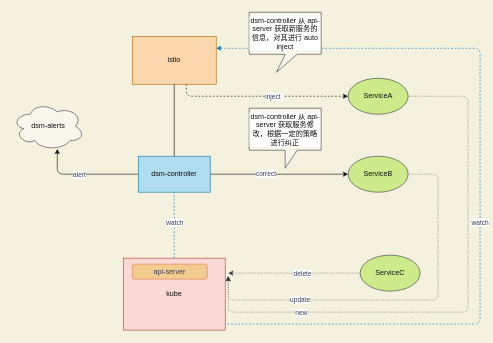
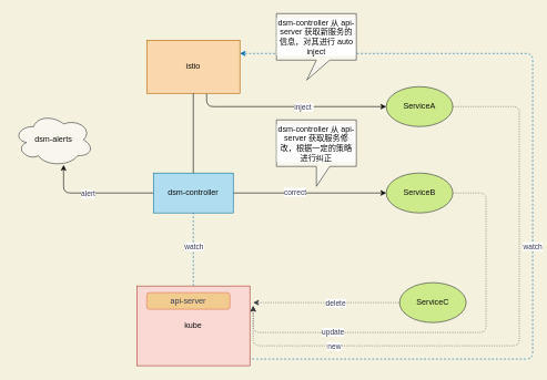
  <mxCell id="0" />
  <mxCell id="1" parent="0" />
- <mxCell id="2" style="edgeStyle=orthogonalEdgeStyle;curved=0;rounded=1;sketch=0;orthogonalLoop=1;jettySize=auto;html=1;fillColor=#F2CC8F;fontColor=#393C56;entryX=0;entryY=0.5;entryDx=0;entryDy=0;strokeColor=#0D0D0D;dashed=1;" edge="1" parent="1" source="4" target="20"><mxGeometry relative="1" as="geometry"><Array as="points"><mxPoint x="310" y="160" /></Array></mxGeometry></mxCell>
+ <mxCell id="2" style="edgeStyle=orthogonalEdgeStyle;curved=0;rounded=1;sketch=0;orthogonalLoop=1;jettySize=auto;html=1;fillColor=#F2CC8F;fontColor=#393C56;entryX=0;entryY=0.5;entryDx=0;entryDy=0;strokeColor=#0D0D0D;" edge="1" parent="1" source="4" target="20"><mxGeometry relative="1" as="geometry"><Array as="points"><mxPoint x="310" y="160" /></Array></mxGeometry></mxCell>
  <mxCell id="3" value="&lt;font face=&quot;helvetica&quot;&gt;&lt;span style=&quot;background-color: rgb(255 , 255 , 255)&quot;&gt;inject&amp;nbsp;&lt;/span&gt;&lt;/font&gt;" style="edgeLabel;html=1;align=center;verticalAlign=middle;resizable=0;points=[];fontColor=#393C56;" vertex="1" connectable="0" parent="2"><mxGeometry x="0.136" relative="1" as="geometry"><mxPoint as="offset" /></mxGeometry></mxCell>
  <mxCell id="4" value="&lt;font color=&quot;#0d0d0d&quot;&gt;istio&lt;/font&gt;" style="rounded=0;whiteSpace=wrap;html=1;sketch=0;strokeColor=#b46504;fillColor=#fad7ac;" vertex="1" parent="1"><mxGeometry x="220" y="60" width="140" height="80" as="geometry" /></mxCell>
  <mxCell id="5" style="edgeStyle=orthogonalEdgeStyle;curved=0;rounded=1;sketch=0;orthogonalLoop=1;jettySize=auto;html=1;fillColor=#F2CC8F;fontColor=#393C56;strokeColor=#0D0D0D;" edge="1" parent="1" source="9" target="16"><mxGeometry relative="1" as="geometry" /></mxCell>
  <mxCell id="6" value="&lt;font face=&quot;helvetica&quot;&gt;&lt;span style=&quot;background-color: rgb(255 , 255 , 255)&quot;&gt;correct&lt;/span&gt;&lt;/font&gt;" style="edgeLabel;html=1;align=center;verticalAlign=middle;resizable=0;points=[];fontColor=#393C56;" vertex="1" connectable="0" parent="5"><mxGeometry x="-0.2" y="2" relative="1" as="geometry"><mxPoint as="offset" /></mxGeometry></mxCell>
  <mxCell id="7" style="edgeStyle=orthogonalEdgeStyle;curved=0;rounded=1;sketch=0;orthogonalLoop=1;jettySize=auto;html=1;entryX=0.625;entryY=0.973;entryDx=0;entryDy=0;entryPerimeter=0;strokeColor=#0D0D0D;fillColor=#F2CC8F;fontColor=#393C56;" edge="1" parent="1" source="9" target="17"><mxGeometry relative="1" as="geometry" /></mxCell>
  <mxCell id="8" value="&lt;font face=&quot;helvetica&quot;&gt;&lt;span style=&quot;background-color: rgb(255 , 255 , 255)&quot;&gt;alert&lt;/span&gt;&lt;/font&gt;" style="edgeLabel;html=1;align=center;verticalAlign=middle;resizable=0;points=[];fontColor=#393C56;" vertex="1" connectable="0" parent="7"><mxGeometry x="0.118" y="1" relative="1" as="geometry"><mxPoint as="offset" /></mxGeometry></mxCell>
  <mxCell id="9" value="&lt;font color=&quot;#0d0d0d&quot;&gt;dsm-controller&lt;/font&gt;" style="rounded=0;whiteSpace=wrap;html=1;sketch=0;strokeColor=#10739e;fillColor=#b1ddf0;" vertex="1" parent="1"><mxGeometry x="230" y="260" width="120" height="60" as="geometry" /></mxCell>
  <mxCell id="10" style="edgeStyle=orthogonalEdgeStyle;curved=0;rounded=1;sketch=0;orthogonalLoop=1;jettySize=auto;html=1;entryX=0.5;entryY=1;entryDx=0;entryDy=0;strokeColor=#006EAF;fillColor=#1ba1e2;fontColor=#393C56;dashed=1;endArrow=none;" edge="1" parent="1" source="14" target="9"><mxGeometry relative="1" as="geometry" /></mxCell>
  <mxCell id="11" value="&lt;font face=&quot;helvetica&quot;&gt;&lt;span style=&quot;background-color: rgb(255 , 255 , 255)&quot;&gt;watch&lt;/span&gt;&lt;/font&gt;" style="edgeLabel;html=1;align=center;verticalAlign=middle;resizable=0;points=[];fontColor=#393C56;" vertex="1" connectable="0" parent="10"><mxGeometry x="0.094" relative="1" as="geometry"><mxPoint as="offset" /></mxGeometry></mxCell>
  <mxCell id="12" style="edgeStyle=orthogonalEdgeStyle;curved=0;rounded=1;sketch=0;orthogonalLoop=1;jettySize=auto;html=1;exitX=0.994;exitY=0.899;exitDx=0;exitDy=0;entryX=1;entryY=0.25;entryDx=0;entryDy=0;strokeColor=#006EAF;fillColor=#1ba1e2;fontColor=#393C56;exitPerimeter=0;dashed=1;" edge="1" parent="1" source="14" target="4"><mxGeometry relative="1" as="geometry"><Array as="points"><mxPoint x="375" y="538" /><mxPoint x="375" y="540" /><mxPoint x="800" y="540" /><mxPoint x="800" y="80" /></Array></mxGeometry></mxCell>
  <mxCell id="13" value="&lt;font face=&quot;helvetica&quot;&gt;&lt;span style=&quot;background-color: rgb(255 , 255 , 255)&quot;&gt;watch&lt;/span&gt;&lt;/font&gt;" style="edgeLabel;html=1;align=center;verticalAlign=middle;resizable=0;points=[];fontColor=#393C56;" vertex="1" connectable="0" parent="12"><mxGeometry x="-0.65" y="3" relative="1" as="geometry"><mxPoint x="196.12" y="-167" as="offset" /></mxGeometry></mxCell>
  <mxCell id="14" value="&lt;font color=&quot;#0d0d0d&quot;&gt;kube&lt;/font&gt;" style="rounded=0;whiteSpace=wrap;html=1;sketch=0;strokeColor=#ae4132;fillColor=#fad9d5;" vertex="1" parent="1"><mxGeometry x="205" y="430" width="170" height="120" as="geometry" /></mxCell>
  <mxCell id="15" value="&lt;span style=&quot;color: rgb(57 , 60 , 86) ; font-family: &amp;#34;helvetica&amp;#34; ; font-size: 11px ; font-style: normal ; font-weight: 400 ; letter-spacing: normal ; text-align: center ; text-indent: 0px ; text-transform: none ; word-spacing: 0px ; background-color: rgb(255 , 255 , 255) ; display: inline ; float: none&quot;&gt;update&lt;/span&gt;" style="edgeStyle=orthogonalEdgeStyle;curved=0;rounded=1;sketch=0;orthogonalLoop=1;jettySize=auto;html=1;dashed=1;fillColor=#eeeeee;fontColor=#393C56;strokeColor=#36393d;dashPattern=1 2;" edge="1" parent="1" source="16"><mxGeometry x="0.508" relative="1" as="geometry"><mxPoint x="380" y="460" as="targetPoint" /><Array as="points"><mxPoint x="730" y="290" /><mxPoint x="730" y="500" /><mxPoint x="380" y="500" /></Array><mxPoint as="offset" /></mxGeometry></mxCell>
  <mxCell id="16" value="&lt;font color=&quot;#0d0d0d&quot;&gt;ServiceB&lt;br&gt;&lt;/font&gt;" style="ellipse;whiteSpace=wrap;html=1;rounded=0;sketch=0;strokeColor=#36393d;fillColor=#cdeb8b;" vertex="1" parent="1"><mxGeometry x="580" y="260" width="100" height="60" as="geometry" /></mxCell>
  <mxCell id="17" value="&lt;font color=&quot;#0d0d0d&quot;&gt;dsm-alerts&lt;/font&gt;" style="ellipse;shape=cloud;whiteSpace=wrap;html=1;rounded=0;sketch=0;strokeColor=#36393d;fillColor=#f9f7ed;" vertex="1" parent="1"><mxGeometry x="20" y="170" width="120" height="80" as="geometry" /></mxCell>
  <mxCell id="18" style="edgeStyle=orthogonalEdgeStyle;curved=0;rounded=1;sketch=0;orthogonalLoop=1;jettySize=auto;html=1;exitX=1;exitY=0.5;exitDx=0;exitDy=0;dashed=1;fillColor=#eeeeee;fontColor=#393C56;strokeColor=#36393d;dashPattern=1 2;" edge="1" parent="1" source="20"><mxGeometry relative="1" as="geometry"><mxPoint x="380" y="460" as="targetPoint" /><Array as="points"><mxPoint x="780" y="160" /><mxPoint x="780" y="520" /><mxPoint x="380" y="520" /></Array></mxGeometry></mxCell>
  <mxCell id="19" value="new" style="edgeLabel;html=1;align=center;verticalAlign=middle;resizable=0;points=[];fontColor=#393C56;labelBackgroundColor=#FFFFFF;" vertex="1" connectable="0" parent="18"><mxGeometry x="-0.916" y="-3" relative="1" as="geometry"><mxPoint x="-218" y="357" as="offset" /></mxGeometry></mxCell>
  <mxCell id="20" value="&lt;font color=&quot;#0d0d0d&quot;&gt;ServiceA&lt;br&gt;&lt;/font&gt;" style="ellipse;whiteSpace=wrap;html=1;rounded=0;sketch=0;strokeColor=#36393d;fillColor=#cdeb8b;" vertex="1" parent="1"><mxGeometry x="580" y="130" width="100" height="60" as="geometry" /></mxCell>
  <mxCell id="21" style="edgeStyle=orthogonalEdgeStyle;curved=0;rounded=1;sketch=0;orthogonalLoop=1;jettySize=auto;html=1;exitX=0;exitY=0.5;exitDx=0;exitDy=0;dashed=1;fillColor=#eeeeee;fontColor=#393C56;strokeColor=#36393d;dashPattern=1 2;" edge="1" parent="1" source="23"><mxGeometry relative="1" as="geometry"><mxPoint x="380" y="455" as="targetPoint" /></mxGeometry></mxCell>
  <mxCell id="22" value="&lt;font face=&quot;helvetica&quot;&gt;&lt;span style=&quot;background-color: rgb(255 , 255 , 255)&quot;&gt;delete&lt;/span&gt;&lt;/font&gt;" style="edgeLabel;html=1;align=center;verticalAlign=middle;resizable=0;points=[];fontColor=#393C56;" vertex="1" connectable="0" parent="21"><mxGeometry x="-0.117" relative="1" as="geometry"><mxPoint as="offset" /></mxGeometry></mxCell>
  <mxCell id="23" value="&lt;font color=&quot;#0d0d0d&quot;&gt;ServiceC&lt;br&gt;&lt;/font&gt;" style="ellipse;whiteSpace=wrap;html=1;rounded=0;sketch=0;strokeColor=#36393d;fillColor=#cdeb8b;" vertex="1" parent="1"><mxGeometry x="600" y="425" width="100" height="60" as="geometry" /></mxCell>
  <mxCell id="24" value="api-server" style="rounded=1;whiteSpace=wrap;html=1;sketch=0;strokeColor=#E07A5F;fillColor=#F2CC8F;fontColor=#393C56;" vertex="1" parent="1"><mxGeometry x="220" y="440" width="125" height="25" as="geometry" /></mxCell>
  <mxCell id="25" value="&lt;span style=&quot;color: rgb(13 , 13 , 13)&quot;&gt;dsm-controller 从 api-server 获取新服务的信息，对其进行 auto inject&lt;/span&gt;" style="shape=callout;whiteSpace=wrap;html=1;perimeter=calloutPerimeter;rounded=0;labelBackgroundColor=#FFFFFF;sketch=0;strokeColor=#36393d;fillColor=#f9f7ed;position2=0.38;" vertex="1" parent="1"><mxGeometry x="415" y="20" width="120" height="100" as="geometry" /></mxCell>
  <mxCell id="26" value="&lt;span style=&quot;color: rgb(13 , 13 , 13)&quot;&gt;dsm-controller 从 api-server 获取服务修改，根据一定的策略进行纠正&lt;/span&gt;" style="shape=callout;whiteSpace=wrap;html=1;perimeter=calloutPerimeter;rounded=0;labelBackgroundColor=#FFFFFF;sketch=0;strokeColor=#36393d;fillColor=#f9f7ed;" vertex="1" parent="1"><mxGeometry x="415" y="180" width="120" height="100" as="geometry" /></mxCell>
  <mxCell id="27" value="" style="endArrow=none;html=1;fillColor=#F2CC8F;fontColor=#393C56;entryX=0.5;entryY=1;entryDx=0;entryDy=0;exitX=0.5;exitY=0;exitDx=0;exitDy=0;strokeColor=#0D0D0D;" edge="1" parent="1" source="9" target="4"><mxGeometry width="50" height="50" relative="1" as="geometry"><mxPoint x="270" y="250" as="sourcePoint" /><mxPoint x="320" y="200" as="targetPoint" /></mxGeometry></mxCell>
